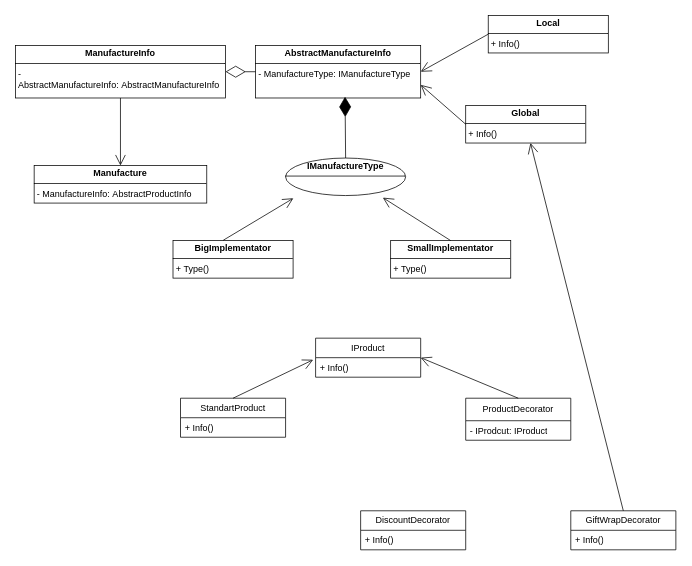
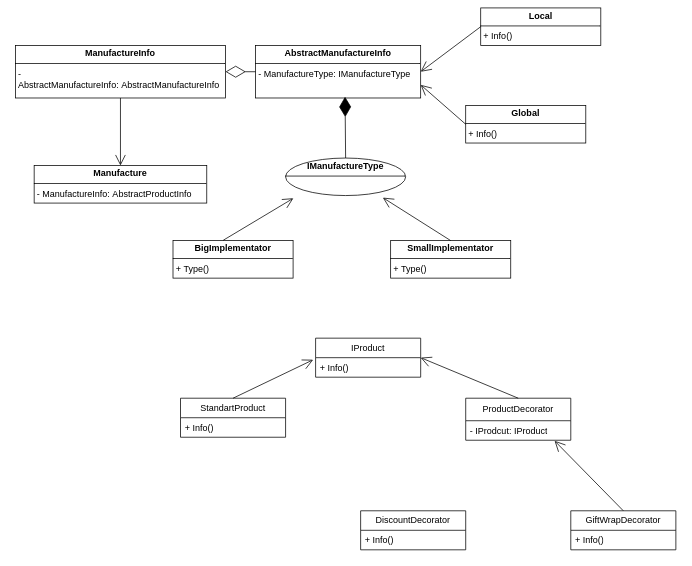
  <mxCell id="0" />
  <mxCell id="1" parent="0" />
  <mxCell id="2" value="&lt;p style=&quot;margin:0px;margin-top:4px;text-align:center;&quot;&gt;&lt;b&gt;ManufactureInfo&lt;/b&gt;&lt;/p&gt;&lt;hr size=&quot;1&quot; style=&quot;border-style:solid;&quot;&gt;&lt;p style=&quot;margin:0px;margin-left:4px;&quot;&gt;- AbstractManufactureInfo:&amp;nbsp;&lt;span style=&quot;background-color: initial;&quot;&gt;AbstractManufactureInfo&lt;/span&gt;&lt;span style=&quot;background-color: initial;&quot;&gt;&amp;nbsp;&lt;/span&gt;&lt;/p&gt;" style="verticalAlign=top;align=left;overflow=fill;html=1;whiteSpace=wrap;" parent="1" vertex="1"><mxGeometry x="20" y="60" width="280" height="70" as="geometry" /></mxCell>
  <mxCell id="3" value="&lt;p style=&quot;margin:0px;margin-top:4px;text-align:center;&quot;&gt;&lt;b style=&quot;background-color: initial;&quot;&gt;AbstractManufacture&lt;/b&gt;&lt;b&gt;Info&lt;/b&gt;&lt;/p&gt;&lt;hr size=&quot;1&quot; style=&quot;border-style:solid;&quot;&gt;&lt;p style=&quot;margin:0px;margin-left:4px;&quot;&gt;- ManufactureType:&amp;nbsp;&lt;span style=&quot;background-color: initial;&quot;&gt;IManufactureType&lt;/span&gt;&lt;span style=&quot;background-color: initial;&quot;&gt;&amp;nbsp;&lt;/span&gt;&lt;/p&gt;" style="verticalAlign=top;align=left;overflow=fill;html=1;whiteSpace=wrap;" parent="1" vertex="1"><mxGeometry x="340" y="60" width="220" height="70" as="geometry" /></mxCell>
- <mxCell id="4" value="&lt;p style=&quot;margin:0px;margin-top:4px;text-align:center;&quot;&gt;&lt;b&gt;Local&lt;/b&gt;&lt;/p&gt;&lt;hr size=&quot;1&quot; style=&quot;border-style:solid;&quot;&gt;&lt;p style=&quot;margin:0px;margin-left:4px;&quot;&gt;+ Info()&lt;span style=&quot;background-color: initial;&quot;&gt;&amp;nbsp;&lt;/span&gt;&lt;/p&gt;" style="verticalAlign=top;align=left;overflow=fill;html=1;whiteSpace=wrap;" parent="1" vertex="1"><mxGeometry x="650" y="20" width="160" height="50" as="geometry" /></mxCell>
+ <mxCell id="4" value="&lt;p style=&quot;margin:0px;margin-top:4px;text-align:center;&quot;&gt;&lt;b&gt;Local&lt;/b&gt;&lt;/p&gt;&lt;hr size=&quot;1&quot; style=&quot;border-style:solid;&quot;&gt;&lt;p style=&quot;margin:0px;margin-left:4px;&quot;&gt;+ Info()&lt;span style=&quot;background-color: initial;&quot;&gt;&amp;nbsp;&lt;/span&gt;&lt;/p&gt;" style="verticalAlign=top;align=left;overflow=fill;html=1;whiteSpace=wrap;" parent="1" vertex="1"><mxGeometry x="640" y="10" width="160" height="50" as="geometry" /></mxCell>
  <mxCell id="5" value="&lt;p style=&quot;margin:0px;margin-top:4px;text-align:center;&quot;&gt;&lt;b&gt;Global&lt;/b&gt;&lt;/p&gt;&lt;hr size=&quot;1&quot; style=&quot;border-style:solid;&quot;&gt;&lt;p style=&quot;margin:0px;margin-left:4px;&quot;&gt;+ Info()&lt;span style=&quot;background-color: initial;&quot;&gt;&amp;nbsp;&lt;/span&gt;&lt;/p&gt;" style="verticalAlign=top;align=left;overflow=fill;html=1;whiteSpace=wrap;" parent="1" vertex="1"><mxGeometry x="620" y="140" width="160" height="50" as="geometry" /></mxCell>
  <mxCell id="6" value="&lt;p style=&quot;margin:0px;margin-top:4px;text-align:center;&quot;&gt;&lt;b&gt;I&lt;/b&gt;&lt;b&gt;Manufacture&lt;/b&gt;&lt;b&gt;Type&lt;/b&gt;&lt;/p&gt;&lt;hr size=&quot;1&quot; style=&quot;border-style:solid;&quot;&gt;&lt;p style=&quot;margin:0px;margin-left:4px;&quot;&gt;&lt;br&gt;&lt;/p&gt;" style="ellipse;verticalAlign=top;align=left;overflow=fill;html=1;whiteSpace=wrap;" parent="1" vertex="1"><mxGeometry x="380" y="210" width="160" height="50" as="geometry" /></mxCell>
  <mxCell id="7" value="&lt;p style=&quot;margin:0px;margin-top:4px;text-align:center;&quot;&gt;&lt;b&gt;BigImplementator&lt;/b&gt;&lt;/p&gt;&lt;hr size=&quot;1&quot; style=&quot;border-style:solid;&quot;&gt;&lt;p style=&quot;margin:0px;margin-left:4px;&quot;&gt;+&amp;nbsp;&lt;span style=&quot;color: rgba(0, 0, 0, 0); font-family: monospace; font-size: 0px; text-wrap: nowrap; background-color: initial;&quot;&gt;%3CmxGraphModel%3E%3Croot%3E%3CmxCell%20id%3D%220%22%2F%3E%3CmxCell%20id%3D%221%22%20parent%3D%220%22%2F%3E%3CmxCell%20id%3D%222%22%20value%3D%22%26lt%3Bp%20style%3D%26quot%3Bmargin%3A0px%3Bmargin-top%3A4px%3Btext-align%3Acenter%3B%26quot%3B%26gt%3B%26lt%3Bb%26gt%3BIProductType%26lt%3B%2Fb%26gt%3B%26lt%3B%2Fp%26gt%3B%26lt%3Bhr%20size%3D%26quot%3B1%26quot%3B%20style%3D%26quot%3Bborder-style%3Asolid%3B%26quot%3B%26gt%3B%26lt%3Bp%20style%3D%26quot%3Bmargin%3A0px%3Bmargin-left%3A4px%3B%26quot%3B%26gt%3B%2B%20Info()%26lt%3Bspan%20style%3D%26quot%3Bbackground-color%3A%20initial%3B%26quot%3B%26gt%3B%26amp%3Bnbsp%3B%26lt%3B%2Fspan%26gt%3B%26lt%3B%2Fp%26gt%3B%22%20style%3D%22verticalAlign%3Dtop%3Balign%3Dleft%3Boverflow%3Dfill%3Bhtml%3D1%3BwhiteSpace%3Dwrap%3B%22%20vertex%3D%221%22%20parent%3D%221%22%3E%3CmxGeometry%20x%3D%22370%22%20y%3D%22230%22%20width%3D%22160%22%20height%3D%2250%22%20as%3D%22geometry%22%2F%3E%3C%2FmxCell%3E%3C%2Froot%3E%3C%2FmxGraphModel%TypeTt&lt;/span&gt;&lt;span style=&quot;background-color: initial;&quot;&gt;Type()&lt;/span&gt;&lt;/p&gt;" style="verticalAlign=top;align=left;overflow=fill;html=1;whiteSpace=wrap;" parent="1" vertex="1"><mxGeometry x="230" y="320" width="160" height="50" as="geometry" /></mxCell>
  <mxCell id="8" value="&lt;p style=&quot;margin:0px;margin-top:4px;text-align:center;&quot;&gt;&lt;b&gt;SmallImplementator&lt;/b&gt;&lt;/p&gt;&lt;hr size=&quot;1&quot; style=&quot;border-style:solid;&quot;&gt;&lt;p style=&quot;margin:0px;margin-left:4px;&quot;&gt;+&amp;nbsp;&lt;span style=&quot;color: rgba(0, 0, 0, 0); font-family: monospace; font-size: 0px; text-wrap: nowrap; background-color: initial;&quot;&gt;%3CmxGraphModel%3E%3Croot%3E%3CmxCell%20id%3D%220%22%2F%3E%3CmxCell%20id%3D%221%22%20parent%3D%220%22%2F%3E%3CmxCell%20id%3D%222%22%20value%3D%22%26lt%3Bp%20style%3D%26quot%3Bmargin%3A0px%3Bmargin-top%3A4px%3Btext-align%3Acenter%3B%26quot%3B%26gt%3B%26lt%3Bb%26gt%3BIProductType%26lt%3B%2Fb%26gt%3B%26lt%3B%2Fp%26gt%3B%26lt%3Bhr%20size%3D%26quot%3B1%26quot%3B%20style%3D%26quot%3Bborder-style%3Asolid%3B%26quot%3B%26gt%3B%26lt%3Bp%20style%3D%26quot%3Bmargin%3A0px%3Bmargin-left%3A4px%3B%26quot%3B%26gt%3B%2B%20Info()%26lt%3Bspan%20style%3D%26quot%3Bbackground-color%3A%20initial%3B%26quot%3B%26gt%3B%26amp%3Bnbsp%3B%26lt%3B%2Fspan%26gt%3B%26lt%3B%2Fp%26gt%3B%22%20style%3D%22verticalAlign%3Dtop%3Balign%3Dleft%3Boverflow%3Dfill%3Bhtml%3D1%3BwhiteSpace%3Dwrap%3B%22%20vertex%3D%221%22%20parent%3D%221%22%3E%3CmxGeometry%20x%3D%22370%22%20y%3D%22230%22%20width%3D%22160%22%20height%3D%2250%22%20as%3D%22geometry%22%2F%3E%3C%2FmxCell%3E%3C%2Froot%3E%3C%2FmxGraphModel%TypeTt&lt;/span&gt;&lt;span style=&quot;background-color: initial;&quot;&gt;Type()&lt;/span&gt;&lt;/p&gt;" style="verticalAlign=top;align=left;overflow=fill;html=1;whiteSpace=wrap;" parent="1" vertex="1"><mxGeometry x="520" y="320" width="160" height="50" as="geometry" /></mxCell>
  <mxCell id="9" value="" style="endArrow=diamondThin;endFill=0;endSize=24;html=1;rounded=0;entryX=1;entryY=0.5;entryDx=0;entryDy=0;exitX=0;exitY=0.5;exitDx=0;exitDy=0;" parent="1" source="3" target="2" edge="1"><mxGeometry width="160" relative="1" as="geometry"><mxPoint x="380" y="240" as="sourcePoint" /><mxPoint x="540" y="240" as="targetPoint" /></mxGeometry></mxCell>
  <mxCell id="10" value="" style="endArrow=open;endFill=1;endSize=12;html=1;rounded=0;exitX=0;exitY=0.5;exitDx=0;exitDy=0;entryX=1;entryY=0.5;entryDx=0;entryDy=0;" parent="1" source="4" target="3" edge="1"><mxGeometry width="160" relative="1" as="geometry"><mxPoint x="380" y="240" as="sourcePoint" /><mxPoint x="540" y="240" as="targetPoint" /></mxGeometry></mxCell>
  <mxCell id="11" value="" style="endArrow=open;endFill=1;endSize=12;html=1;rounded=0;entryX=1;entryY=0.75;entryDx=0;entryDy=0;exitX=0;exitY=0.5;exitDx=0;exitDy=0;" parent="1" source="5" target="3" edge="1"><mxGeometry width="160" relative="1" as="geometry"><mxPoint x="380" y="240" as="sourcePoint" /><mxPoint x="540" y="240" as="targetPoint" /></mxGeometry></mxCell>
  <mxCell id="12" value="" style="endArrow=diamondThin;endFill=1;endSize=24;html=1;rounded=0;entryX=0.542;entryY=0.977;entryDx=0;entryDy=0;exitX=0.5;exitY=0;exitDx=0;exitDy=0;entryPerimeter=0;" parent="1" source="6" target="3" edge="1"><mxGeometry width="160" relative="1" as="geometry"><mxPoint x="380" y="240" as="sourcePoint" /><mxPoint x="540" y="240" as="targetPoint" /></mxGeometry></mxCell>
  <mxCell id="13" value="" style="endArrow=open;endFill=1;endSize=12;html=1;rounded=0;entryX=0.81;entryY=1.056;entryDx=0;entryDy=0;entryPerimeter=0;exitX=0.5;exitY=0;exitDx=0;exitDy=0;" parent="1" source="8" target="6" edge="1"><mxGeometry width="160" relative="1" as="geometry"><mxPoint x="380" y="240" as="sourcePoint" /><mxPoint x="540" y="240" as="targetPoint" /></mxGeometry></mxCell>
  <mxCell id="14" value="" style="endArrow=open;endFill=1;endSize=12;html=1;rounded=0;entryX=0.065;entryY=1.072;entryDx=0;entryDy=0;entryPerimeter=0;exitX=0.418;exitY=-0.008;exitDx=0;exitDy=0;exitPerimeter=0;" parent="1" source="7" target="6" edge="1"><mxGeometry width="160" relative="1" as="geometry"><mxPoint x="330" y="310" as="sourcePoint" /><mxPoint x="540" y="240" as="targetPoint" /></mxGeometry></mxCell>
  <mxCell id="15" value="ProductDecorator" style="swimlane;fontStyle=0;childLayout=stackLayout;horizontal=1;startSize=30;fillColor=none;horizontalStack=0;resizeParent=1;resizeParentMax=0;resizeLast=0;collapsible=1;marginBottom=0;whiteSpace=wrap;html=1;" parent="1" vertex="1"><mxGeometry x="620" y="530" width="140" height="56" as="geometry" /></mxCell>
  <mxCell id="16" value="- IProdcut: IProduct" style="text;strokeColor=none;fillColor=none;align=left;verticalAlign=top;spacingLeft=4;spacingRight=4;overflow=hidden;rotatable=0;points=[[0,0.5],[1,0.5]];portConstraint=eastwest;whiteSpace=wrap;html=1;" parent="15" vertex="1"><mxGeometry y="30" width="140" height="26" as="geometry" /></mxCell>
  <mxCell id="17" value="IProduct" style="swimlane;fontStyle=0;childLayout=stackLayout;horizontal=1;startSize=26;fillColor=none;horizontalStack=0;resizeParent=1;resizeParentMax=0;resizeLast=0;collapsible=1;marginBottom=0;whiteSpace=wrap;html=1;" parent="1" vertex="1"><mxGeometry x="420" y="450" width="140" height="52" as="geometry" /></mxCell>
  <mxCell id="18" value="+ Info()" style="text;strokeColor=none;fillColor=none;align=left;verticalAlign=top;spacingLeft=4;spacingRight=4;overflow=hidden;rotatable=0;points=[[0,0.5],[1,0.5]];portConstraint=eastwest;whiteSpace=wrap;html=1;" parent="17" vertex="1"><mxGeometry y="26" width="140" height="26" as="geometry" /></mxCell>
  <mxCell id="19" value="StandartProduct" style="swimlane;fontStyle=0;childLayout=stackLayout;horizontal=1;startSize=26;fillColor=none;horizontalStack=0;resizeParent=1;resizeParentMax=0;resizeLast=0;collapsible=1;marginBottom=0;whiteSpace=wrap;html=1;" parent="1" vertex="1"><mxGeometry x="240" y="530" width="140" height="52" as="geometry" /></mxCell>
  <mxCell id="20" value="+ Info()" style="text;strokeColor=none;fillColor=none;align=left;verticalAlign=top;spacingLeft=4;spacingRight=4;overflow=hidden;rotatable=0;points=[[0,0.5],[1,0.5]];portConstraint=eastwest;whiteSpace=wrap;html=1;" parent="19" vertex="1"><mxGeometry y="26" width="140" height="26" as="geometry" /></mxCell>
  <mxCell id="21" value="DiscountDecorator" style="swimlane;fontStyle=0;childLayout=stackLayout;horizontal=1;startSize=26;fillColor=none;horizontalStack=0;resizeParent=1;resizeParentMax=0;resizeLast=0;collapsible=1;marginBottom=0;whiteSpace=wrap;html=1;" parent="1" vertex="1"><mxGeometry x="480" y="680" width="140" height="52" as="geometry" /></mxCell>
  <mxCell id="22" value="+ Info()" style="text;strokeColor=none;fillColor=none;align=left;verticalAlign=top;spacingLeft=4;spacingRight=4;overflow=hidden;rotatable=0;points=[[0,0.5],[1,0.5]];portConstraint=eastwest;whiteSpace=wrap;html=1;" parent="21" vertex="1"><mxGeometry y="26" width="140" height="26" as="geometry" /></mxCell>
  <mxCell id="23" value="GiftWrapDecorator" style="swimlane;fontStyle=0;childLayout=stackLayout;horizontal=1;startSize=26;fillColor=none;horizontalStack=0;resizeParent=1;resizeParentMax=0;resizeLast=0;collapsible=1;marginBottom=0;whiteSpace=wrap;html=1;" parent="1" vertex="1"><mxGeometry x="760" y="680" width="140" height="52" as="geometry" /></mxCell>
  <mxCell id="24" value="+ Info()" style="text;strokeColor=none;fillColor=none;align=left;verticalAlign=top;spacingLeft=4;spacingRight=4;overflow=hidden;rotatable=0;points=[[0,0.5],[1,0.5]];portConstraint=eastwest;whiteSpace=wrap;html=1;" parent="23" vertex="1"><mxGeometry y="26" width="140" height="26" as="geometry" /></mxCell>
  <mxCell id="25" value="" style="endArrow=open;endFill=1;endSize=12;html=1;rounded=0;exitX=0.5;exitY=0;exitDx=0;exitDy=0;entryX=-0.023;entryY=0.108;entryDx=0;entryDy=0;entryPerimeter=0;" parent="1" source="19" target="18" edge="1"><mxGeometry width="160" relative="1" as="geometry"><mxPoint x="510" y="540" as="sourcePoint" /><mxPoint x="670" y="540" as="targetPoint" /></mxGeometry></mxCell>
  <mxCell id="26" value="" style="endArrow=open;endFill=1;endSize=12;html=1;rounded=0;exitX=0.5;exitY=0;exitDx=0;exitDy=0;entryX=1;entryY=0.5;entryDx=0;entryDy=0;" parent="1" source="15" target="17" edge="1"><mxGeometry width="160" relative="1" as="geometry"><mxPoint x="510" y="540" as="sourcePoint" /><mxPoint x="670" y="540" as="targetPoint" /></mxGeometry></mxCell>
- <mxCell id="27" value="" style="endArrow=open;endFill=1;endSize=12;html=1;rounded=0;exitX=0.5;exitY=0;exitDx=0;exitDy=0;" parent="1" source="23" target="5" edge="1"><mxGeometry width="160" relative="1" as="geometry"><mxPoint x="510" y="540" as="sourcePoint" /><mxPoint x="720" y="580" as="targetPoint" /></mxGeometry></mxCell>
+ <mxCell id="27" value="" style="endArrow=open;endFill=1;endSize=12;html=1;rounded=0;exitX=0.5;exitY=0;exitDx=0;exitDy=0;entryX=0.846;entryY=1.031;entryDx=0;entryDy=0;entryPerimeter=0;" parent="1" source="23" target="16" edge="1"><mxGeometry width="160" relative="1" as="geometry"><mxPoint x="510" y="540" as="sourcePoint" /><mxPoint x="720" y="580" as="targetPoint" /></mxGeometry></mxCell>
  <mxCell id="28" value="&lt;p style=&quot;margin:0px;margin-top:4px;text-align:center;&quot;&gt;&lt;b&gt;Manufacture&lt;/b&gt;&lt;/p&gt;&lt;hr size=&quot;1&quot; style=&quot;border-style:solid;&quot;&gt;&lt;p style=&quot;margin:0px;margin-left:4px;&quot;&gt;- ManufactureInfo:&amp;nbsp;&lt;span style=&quot;background-color: initial;&quot;&gt;AbstractProductInfo&lt;/span&gt;&lt;span style=&quot;background-color: initial;&quot;&gt;&amp;nbsp;&lt;/span&gt;&lt;/p&gt;" style="verticalAlign=top;align=left;overflow=fill;html=1;whiteSpace=wrap;" vertex="1" parent="1"><mxGeometry x="45" y="220" width="230" height="50" as="geometry" /></mxCell>
  <mxCell id="29" value="" style="endArrow=open;endFill=1;endSize=12;html=1;rounded=0;exitX=0.5;exitY=1;exitDx=0;exitDy=0;entryX=0.5;entryY=0;entryDx=0;entryDy=0;" edge="1" parent="1" source="2" target="28"><mxGeometry width="160" relative="1" as="geometry"><mxPoint x="660" y="55" as="sourcePoint" /><mxPoint x="570" y="105" as="targetPoint" /></mxGeometry></mxCell>
